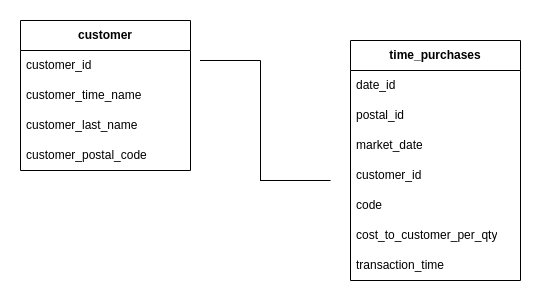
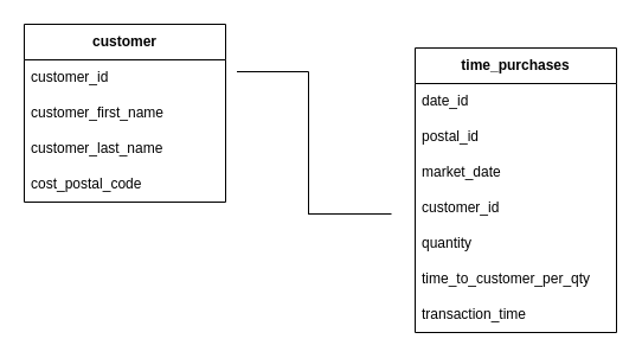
  <mxCell id="0" />
  <mxCell id="1" parent="0" />
  <mxCell id="2" value="&lt;b&gt;customer&lt;/b&gt;" style="swimlane;fontStyle=0;childLayout=stackLayout;horizontal=1;startSize=30;horizontalStack=0;resizeParent=1;resizeParentMax=0;resizeLast=0;collapsible=1;marginBottom=0;whiteSpace=wrap;html=1;" vertex="1" parent="1"><mxGeometry x="20" y="20" width="170" height="150" as="geometry" /></mxCell>
  <mxCell id="3" value="customer_id" style="text;strokeColor=none;fillColor=none;align=left;verticalAlign=middle;spacingLeft=4;spacingRight=4;overflow=hidden;points=[[0,0.5],[1,0.5]];portConstraint=eastwest;rotatable=0;whiteSpace=wrap;html=1;" vertex="1" parent="2"><mxGeometry y="30" width="170" height="30" as="geometry" /></mxCell>
- <mxCell id="4" value="customer_time_name" style="text;strokeColor=none;fillColor=none;align=left;verticalAlign=middle;spacingLeft=4;spacingRight=4;overflow=hidden;points=[[0,0.5],[1,0.5]];portConstraint=eastwest;rotatable=0;whiteSpace=wrap;html=1;" vertex="1" parent="2"><mxGeometry y="60" width="170" height="30" as="geometry" /></mxCell>
+ <mxCell id="4" value="customer_first_name" style="text;strokeColor=none;fillColor=none;align=left;verticalAlign=middle;spacingLeft=4;spacingRight=4;overflow=hidden;points=[[0,0.5],[1,0.5]];portConstraint=eastwest;rotatable=0;whiteSpace=wrap;html=1;" vertex="1" parent="2"><mxGeometry y="60" width="170" height="30" as="geometry" /></mxCell>
  <mxCell id="5" value="customer_last_name" style="text;strokeColor=none;fillColor=none;align=left;verticalAlign=middle;spacingLeft=4;spacingRight=4;overflow=hidden;points=[[0,0.5],[1,0.5]];portConstraint=eastwest;rotatable=0;whiteSpace=wrap;html=1;" vertex="1" parent="2"><mxGeometry y="90" width="170" height="30" as="geometry" /></mxCell>
- <mxCell id="6" value="customer_postal_code" style="text;strokeColor=none;fillColor=none;align=left;verticalAlign=middle;spacingLeft=4;spacingRight=4;overflow=hidden;points=[[0,0.5],[1,0.5]];portConstraint=eastwest;rotatable=0;whiteSpace=wrap;html=1;" vertex="1" parent="2"><mxGeometry y="120" width="170" height="30" as="geometry" /></mxCell>
+ <mxCell id="6" value="cost_postal_code" style="text;strokeColor=none;fillColor=none;align=left;verticalAlign=middle;spacingLeft=4;spacingRight=4;overflow=hidden;points=[[0,0.5],[1,0.5]];portConstraint=eastwest;rotatable=0;whiteSpace=wrap;html=1;" vertex="1" parent="2"><mxGeometry y="120" width="170" height="30" as="geometry" /></mxCell>
  <mxCell id="7" value="&lt;b&gt;time_purchases&lt;/b&gt;" style="swimlane;fontStyle=0;childLayout=stackLayout;horizontal=1;startSize=30;horizontalStack=0;resizeParent=1;resizeParentMax=0;resizeLast=0;collapsible=1;marginBottom=0;whiteSpace=wrap;html=1;" vertex="1" parent="1"><mxGeometry x="350" y="40" width="170" height="240" as="geometry" /></mxCell>
  <mxCell id="8" value="date_id" style="text;strokeColor=none;fillColor=none;align=left;verticalAlign=middle;spacingLeft=4;spacingRight=4;overflow=hidden;points=[[0,0.5],[1,0.5]];portConstraint=eastwest;rotatable=0;whiteSpace=wrap;html=1;" vertex="1" parent="7"><mxGeometry y="30" width="170" height="30" as="geometry" /></mxCell>
  <mxCell id="9" value="postal_id" style="text;strokeColor=none;fillColor=none;align=left;verticalAlign=middle;spacingLeft=4;spacingRight=4;overflow=hidden;points=[[0,0.5],[1,0.5]];portConstraint=eastwest;rotatable=0;whiteSpace=wrap;html=1;" vertex="1" parent="7"><mxGeometry y="60" width="170" height="30" as="geometry" /></mxCell>
  <mxCell id="10" value="market_date" style="text;strokeColor=none;fillColor=none;align=left;verticalAlign=middle;spacingLeft=4;spacingRight=4;overflow=hidden;points=[[0,0.5],[1,0.5]];portConstraint=eastwest;rotatable=0;whiteSpace=wrap;html=1;" vertex="1" parent="7"><mxGeometry y="90" width="170" height="30" as="geometry" /></mxCell>
  <mxCell id="11" value="customer_id" style="text;strokeColor=none;fillColor=none;align=left;verticalAlign=middle;spacingLeft=4;spacingRight=4;overflow=hidden;points=[[0,0.5],[1,0.5]];portConstraint=eastwest;rotatable=0;whiteSpace=wrap;html=1;" vertex="1" parent="7"><mxGeometry y="120" width="170" height="30" as="geometry" /></mxCell>
- <mxCell id="12" value="code" style="text;strokeColor=none;fillColor=none;align=left;verticalAlign=middle;spacingLeft=4;spacingRight=4;overflow=hidden;points=[[0,0.5],[1,0.5]];portConstraint=eastwest;rotatable=0;whiteSpace=wrap;html=1;" vertex="1" parent="7"><mxGeometry y="150" width="170" height="30" as="geometry" /></mxCell>
- <mxCell id="13" value="cost_to_customer_per_qty" style="text;strokeColor=none;fillColor=none;align=left;verticalAlign=middle;spacingLeft=4;spacingRight=4;overflow=hidden;points=[[0,0.5],[1,0.5]];portConstraint=eastwest;rotatable=0;whiteSpace=wrap;html=1;" vertex="1" parent="7"><mxGeometry y="180" width="170" height="30" as="geometry" /></mxCell>
+ <mxCell id="12" value="quantity" style="text;strokeColor=none;fillColor=none;align=left;verticalAlign=middle;spacingLeft=4;spacingRight=4;overflow=hidden;points=[[0,0.5],[1,0.5]];portConstraint=eastwest;rotatable=0;whiteSpace=wrap;html=1;" vertex="1" parent="7"><mxGeometry y="150" width="170" height="30" as="geometry" /></mxCell>
+ <mxCell id="13" value="time_to_customer_per_qty" style="text;strokeColor=none;fillColor=none;align=left;verticalAlign=middle;spacingLeft=4;spacingRight=4;overflow=hidden;points=[[0,0.5],[1,0.5]];portConstraint=eastwest;rotatable=0;whiteSpace=wrap;html=1;" vertex="1" parent="7"><mxGeometry y="180" width="170" height="30" as="geometry" /></mxCell>
  <mxCell id="14" value="transaction_time" style="text;strokeColor=none;fillColor=none;align=left;verticalAlign=middle;spacingLeft=4;spacingRight=4;overflow=hidden;points=[[0,0.5],[1,0.5]];portConstraint=eastwest;rotatable=0;whiteSpace=wrap;html=1;" vertex="1" parent="7"><mxGeometry y="210" width="170" height="30" as="geometry" /></mxCell>
  <mxCell id="15" value="" style="shape=partialRectangle;whiteSpace=wrap;html=1;top=0;left=0;fillColor=none;rotation=-90;" vertex="1" parent="1"><mxGeometry x="170" y="90" width="120" height="60" as="geometry" /></mxCell>
  <mxCell id="16" value="" style="endArrow=none;html=1;rounded=0;" edge="1" parent="1"><mxGeometry width="50" height="50" relative="1" as="geometry"><mxPoint x="260" y="180" as="sourcePoint" /><mxPoint x="330" y="180" as="targetPoint" /></mxGeometry></mxCell>
